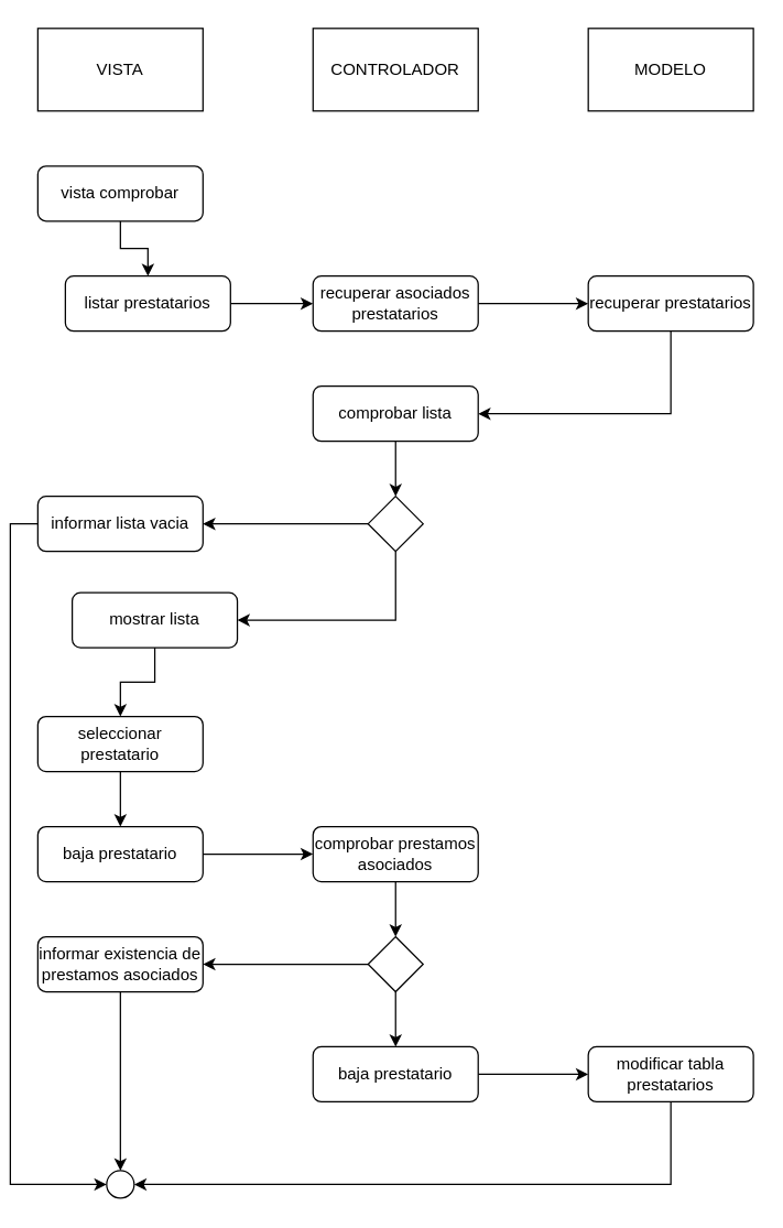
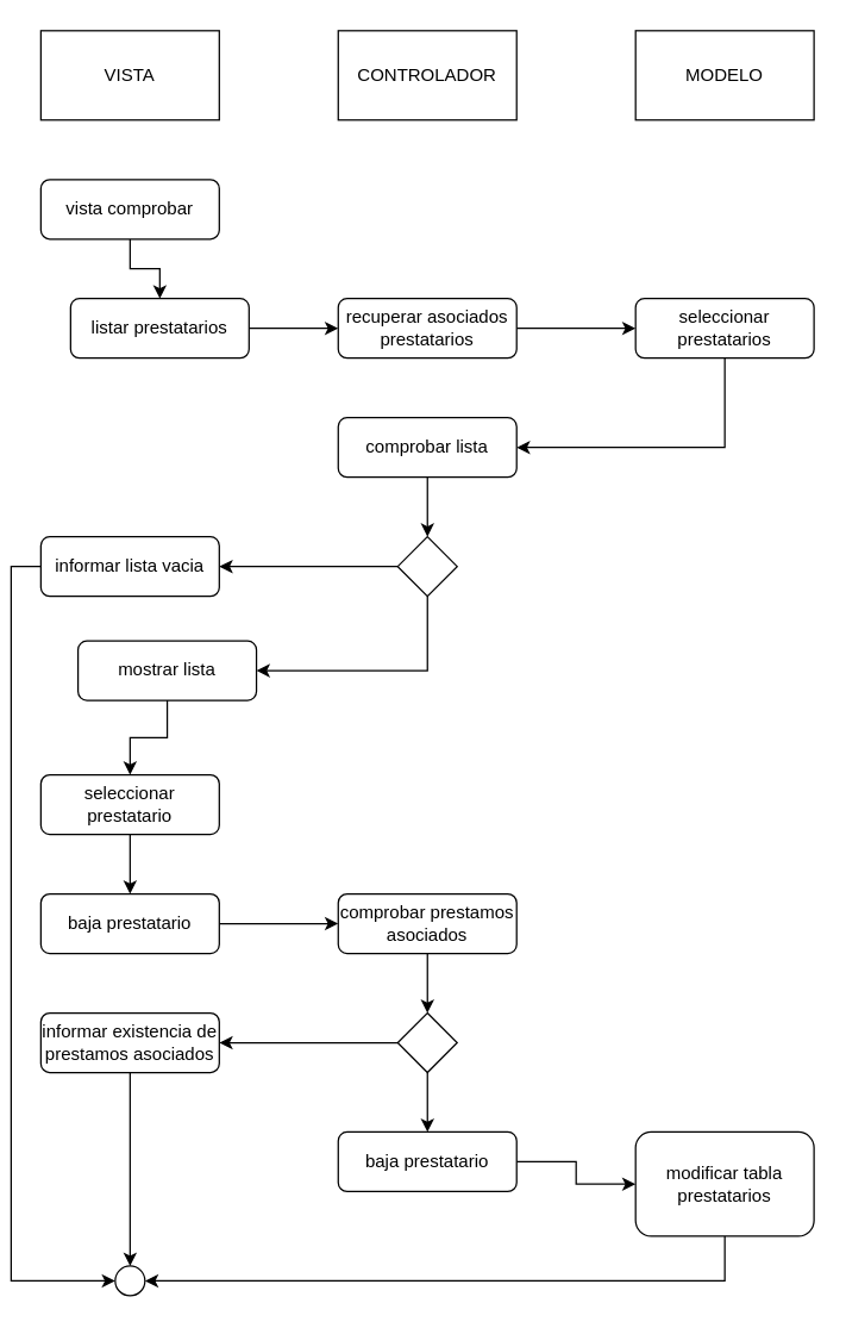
  <mxCell id="0" />
  <mxCell id="1" parent="0" />
  <mxCell id="2" value="VISTA" style="rounded=0;whiteSpace=wrap;html=1;" vertex="1" parent="1"><mxGeometry x="20" y="20" width="120" height="60" as="geometry" /></mxCell>
  <mxCell id="3" value="CONTROLADOR" style="rounded=0;whiteSpace=wrap;html=1;" vertex="1" parent="1"><mxGeometry x="220" y="20" width="120" height="60" as="geometry" /></mxCell>
  <mxCell id="4" value="MODELO" style="rounded=0;whiteSpace=wrap;html=1;" vertex="1" parent="1"><mxGeometry x="420" y="20" width="120" height="60" as="geometry" /></mxCell>
  <mxCell id="5" style="edgeStyle=orthogonalEdgeStyle;rounded=0;orthogonalLoop=1;jettySize=auto;html=1;exitX=0.5;exitY=1;exitDx=0;exitDy=0;entryX=0.5;entryY=0;entryDx=0;entryDy=0;" edge="1" parent="1" source="6" target="14"><mxGeometry relative="1" as="geometry" /></mxCell>
  <mxCell id="6" value="comprobar prestamos asociados" style="rounded=1;whiteSpace=wrap;html=1;" vertex="1" parent="1"><mxGeometry x="220" y="600" width="120" height="40" as="geometry" /></mxCell>
  <mxCell id="7" style="edgeStyle=orthogonalEdgeStyle;rounded=0;orthogonalLoop=1;jettySize=auto;html=1;exitX=0.5;exitY=1;exitDx=0;exitDy=0;entryX=0.5;entryY=0;entryDx=0;entryDy=0;" edge="1" parent="1" source="8" target="11"><mxGeometry relative="1" as="geometry" /></mxCell>
  <mxCell id="8" value="informar existencia de prestamos asociados" style="rounded=1;whiteSpace=wrap;html=1;" vertex="1" parent="1"><mxGeometry x="20" y="680" width="120" height="40" as="geometry" /></mxCell>
  <mxCell id="9" style="edgeStyle=orthogonalEdgeStyle;rounded=0;orthogonalLoop=1;jettySize=auto;html=1;exitX=1;exitY=0.5;exitDx=0;exitDy=0;" edge="1" parent="1" source="10" target="16"><mxGeometry relative="1" as="geometry" /></mxCell>
  <mxCell id="10" value="baja prestatario" style="rounded=1;whiteSpace=wrap;html=1;" vertex="1" parent="1"><mxGeometry x="220" y="760" width="120" height="40" as="geometry" /></mxCell>
  <mxCell id="11" value="" style="ellipse;whiteSpace=wrap;html=1;aspect=fixed;fillStyle=solid;fillColor=light-dark(#FFFFFF,#121212);" vertex="1" parent="1"><mxGeometry x="70" y="850" width="20" height="20" as="geometry" /></mxCell>
  <mxCell id="12" style="edgeStyle=orthogonalEdgeStyle;rounded=0;orthogonalLoop=1;jettySize=auto;html=1;exitX=0.5;exitY=1;exitDx=0;exitDy=0;entryX=0.5;entryY=0;entryDx=0;entryDy=0;" edge="1" parent="1" source="14" target="10"><mxGeometry relative="1" as="geometry" /></mxCell>
  <mxCell id="13" style="edgeStyle=orthogonalEdgeStyle;rounded=0;orthogonalLoop=1;jettySize=auto;html=1;exitX=0;exitY=0.5;exitDx=0;exitDy=0;" edge="1" parent="1" source="14" target="8"><mxGeometry relative="1" as="geometry" /></mxCell>
  <mxCell id="14" value="" style="rhombus;whiteSpace=wrap;html=1;" vertex="1" parent="1"><mxGeometry x="260" y="680" width="40" height="40" as="geometry" /></mxCell>
  <mxCell id="15" style="edgeStyle=orthogonalEdgeStyle;rounded=0;orthogonalLoop=1;jettySize=auto;html=1;exitX=0.5;exitY=1;exitDx=0;exitDy=0;entryX=1;entryY=0.5;entryDx=0;entryDy=0;" edge="1" parent="1" source="16" target="11"><mxGeometry relative="1" as="geometry" /></mxCell>
- <mxCell id="16" value="modificar tabla prestatarios" style="rounded=1;whiteSpace=wrap;html=1;" vertex="1" parent="1"><mxGeometry x="420" y="760" width="120" height="40" as="geometry" /></mxCell>
+ <mxCell id="16" value="modificar tabla prestatarios" style="rounded=1;whiteSpace=wrap;html=1;" vertex="1" parent="1"><mxGeometry x="420" y="760" width="120" height="70" as="geometry" /></mxCell>
  <mxCell id="17" style="edgeStyle=orthogonalEdgeStyle;rounded=0;orthogonalLoop=1;jettySize=auto;html=1;exitX=1;exitY=0.5;exitDx=0;exitDy=0;entryX=0;entryY=0.5;entryDx=0;entryDy=0;" edge="1" parent="1" source="18" target="6"><mxGeometry relative="1" as="geometry" /></mxCell>
  <mxCell id="18" value="baja prestatario" style="rounded=1;whiteSpace=wrap;html=1;" vertex="1" parent="1"><mxGeometry x="20" y="600" width="120" height="40" as="geometry" /></mxCell>
  <mxCell id="19" style="edgeStyle=orthogonalEdgeStyle;rounded=0;orthogonalLoop=1;jettySize=auto;html=1;exitX=0.5;exitY=1;exitDx=0;exitDy=0;entryX=0.5;entryY=0;entryDx=0;entryDy=0;" edge="1" parent="1" source="20" target="22"><mxGeometry relative="1" as="geometry" /></mxCell>
  <mxCell id="20" value="vista comprobar" style="rounded=1;whiteSpace=wrap;html=1;" vertex="1" parent="1"><mxGeometry x="20" y="120" width="120" height="40" as="geometry" /></mxCell>
  <mxCell id="21" style="edgeStyle=orthogonalEdgeStyle;rounded=0;orthogonalLoop=1;jettySize=auto;html=1;exitX=1;exitY=0.5;exitDx=0;exitDy=0;entryX=0;entryY=0.5;entryDx=0;entryDy=0;" edge="1" parent="1" source="22" target="24"><mxGeometry relative="1" as="geometry" /></mxCell>
  <mxCell id="22" value="listar prestatarios" style="rounded=1;whiteSpace=wrap;html=1;" vertex="1" parent="1"><mxGeometry x="40" y="200" width="120" height="40" as="geometry" /></mxCell>
  <mxCell id="23" style="edgeStyle=orthogonalEdgeStyle;rounded=0;orthogonalLoop=1;jettySize=auto;html=1;exitX=1;exitY=0.5;exitDx=0;exitDy=0;entryX=0;entryY=0.5;entryDx=0;entryDy=0;" edge="1" parent="1" source="24" target="26"><mxGeometry relative="1" as="geometry" /></mxCell>
  <mxCell id="24" value="recuperar asociados prestatarios" style="rounded=1;whiteSpace=wrap;html=1;" vertex="1" parent="1"><mxGeometry x="220" y="200" width="120" height="40" as="geometry" /></mxCell>
  <mxCell id="25" style="edgeStyle=orthogonalEdgeStyle;rounded=0;orthogonalLoop=1;jettySize=auto;html=1;exitX=0.5;exitY=1;exitDx=0;exitDy=0;entryX=1;entryY=0.5;entryDx=0;entryDy=0;" edge="1" parent="1" source="26" target="31"><mxGeometry relative="1" as="geometry" /></mxCell>
- <mxCell id="26" value="recuperar prestatarios" style="rounded=1;whiteSpace=wrap;html=1;" vertex="1" parent="1"><mxGeometry x="420" y="200" width="120" height="40" as="geometry" /></mxCell>
+ <mxCell id="26" value="seleccionar prestatarios" style="rounded=1;whiteSpace=wrap;html=1;" vertex="1" parent="1"><mxGeometry x="420" y="200" width="120" height="40" as="geometry" /></mxCell>
  <mxCell id="27" style="edgeStyle=orthogonalEdgeStyle;rounded=0;orthogonalLoop=1;jettySize=auto;html=1;exitX=0;exitY=0.5;exitDx=0;exitDy=0;entryX=1;entryY=0.5;entryDx=0;entryDy=0;" edge="1" parent="1" source="29" target="33"><mxGeometry relative="1" as="geometry" /></mxCell>
  <mxCell id="28" style="edgeStyle=orthogonalEdgeStyle;rounded=0;orthogonalLoop=1;jettySize=auto;html=1;exitX=0.5;exitY=1;exitDx=0;exitDy=0;entryX=1;entryY=0.5;entryDx=0;entryDy=0;" edge="1" parent="1" source="29" target="35"><mxGeometry relative="1" as="geometry" /></mxCell>
  <mxCell id="29" value="" style="rhombus;whiteSpace=wrap;html=1;" vertex="1" parent="1"><mxGeometry x="260" y="360" width="40" height="40" as="geometry" /></mxCell>
  <mxCell id="30" style="edgeStyle=orthogonalEdgeStyle;rounded=0;orthogonalLoop=1;jettySize=auto;html=1;exitX=0.5;exitY=1;exitDx=0;exitDy=0;entryX=0.5;entryY=0;entryDx=0;entryDy=0;" edge="1" parent="1" source="31" target="29"><mxGeometry relative="1" as="geometry" /></mxCell>
  <mxCell id="31" value="comprobar lista" style="rounded=1;whiteSpace=wrap;html=1;" vertex="1" parent="1"><mxGeometry x="220" y="280" width="120" height="40" as="geometry" /></mxCell>
  <mxCell id="32" style="edgeStyle=orthogonalEdgeStyle;rounded=0;orthogonalLoop=1;jettySize=auto;html=1;exitX=0;exitY=0.5;exitDx=0;exitDy=0;entryX=0;entryY=0.5;entryDx=0;entryDy=0;" edge="1" parent="1" source="33" target="11"><mxGeometry relative="1" as="geometry" /></mxCell>
  <mxCell id="33" value="informar lista vacia" style="rounded=1;whiteSpace=wrap;html=1;" vertex="1" parent="1"><mxGeometry x="20" y="360" width="120" height="40" as="geometry" /></mxCell>
  <mxCell id="34" style="edgeStyle=orthogonalEdgeStyle;rounded=0;orthogonalLoop=1;jettySize=auto;html=1;exitX=0.5;exitY=1;exitDx=0;exitDy=0;entryX=0.5;entryY=0;entryDx=0;entryDy=0;" edge="1" parent="1" source="35" target="37"><mxGeometry relative="1" as="geometry" /></mxCell>
  <mxCell id="35" value="mostrar lista" style="rounded=1;whiteSpace=wrap;html=1;" vertex="1" parent="1"><mxGeometry x="45" y="430" width="120" height="40" as="geometry" /></mxCell>
  <mxCell id="36" style="edgeStyle=orthogonalEdgeStyle;rounded=0;orthogonalLoop=1;jettySize=auto;html=1;exitX=0.5;exitY=1;exitDx=0;exitDy=0;" edge="1" parent="1" source="37" target="18"><mxGeometry relative="1" as="geometry" /></mxCell>
  <mxCell id="37" value="seleccionar prestatario" style="rounded=1;whiteSpace=wrap;html=1;" vertex="1" parent="1"><mxGeometry x="20" y="520" width="120" height="40" as="geometry" /></mxCell>
